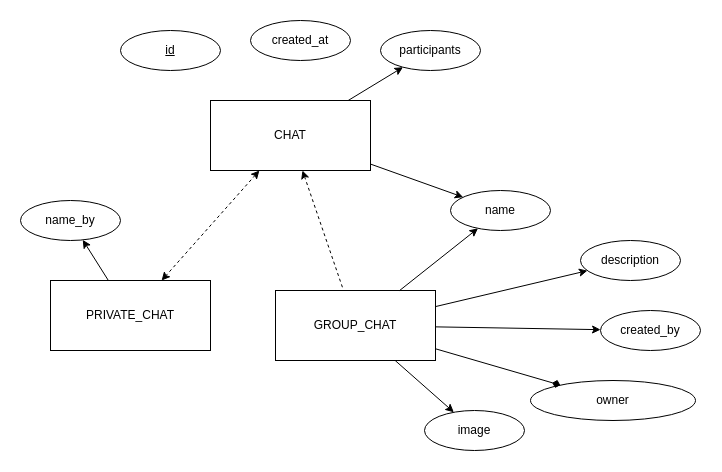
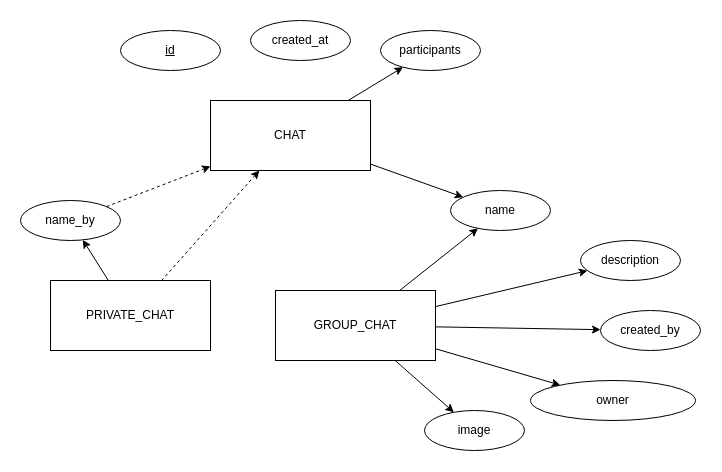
  <mxCell id="0" />
  <mxCell id="1" parent="0" />
  <mxCell id="2" value="CHAT" style="whiteSpace=wrap;html=1;align=center;" vertex="1" parent="1"><mxGeometry x="210" y="100" width="160" height="70" as="geometry" /></mxCell>
  <mxCell id="3" value="id" style="ellipse;whiteSpace=wrap;html=1;align=center;fontStyle=4;" vertex="1" parent="1"><mxGeometry x="120" y="30" width="100" height="40" as="geometry" /></mxCell>
  <mxCell id="4" value="created_at" style="ellipse;whiteSpace=wrap;html=1;align=center;" vertex="1" parent="1"><mxGeometry x="250" y="20" width="100" height="40" as="geometry" /></mxCell>
  <mxCell id="5" value="participants" style="ellipse;whiteSpace=wrap;html=1;align=center;" vertex="1" parent="1"><mxGeometry x="380" y="30" width="100" height="40" as="geometry" /></mxCell>
  <mxCell id="6" value="" style="endArrow=classic;html=1;rounded=0;" edge="1" parent="1" source="2" target="11"><mxGeometry width="50" height="50" relative="1" as="geometry"><mxPoint x="520" y="300" as="sourcePoint" /><mxPoint x="570" y="250" as="targetPoint" /></mxGeometry></mxCell>
  <mxCell id="7" value="" style="endArrow=classic;html=1;rounded=0;" edge="1" parent="1" source="2" target="5"><mxGeometry width="50" height="50" relative="1" as="geometry"><mxPoint x="520" y="300" as="sourcePoint" /><mxPoint x="570" y="250" as="targetPoint" /></mxGeometry></mxCell>
  <mxCell id="8" value="PRIVATE_CHAT" style="whiteSpace=wrap;html=1;align=center;" vertex="1" parent="1"><mxGeometry x="50" y="280" width="160" height="70" as="geometry" /></mxCell>
  <mxCell id="9" value="GROUP_CHAT" style="whiteSpace=wrap;html=1;align=center;" vertex="1" parent="1"><mxGeometry x="275" y="290" width="160" height="70" as="geometry" /></mxCell>
- <mxCell id="10" value="" style="endArrow=classic;html=1;rounded=0;dashed=1;startArrow=classic;startFill=1;" edge="1" parent="1" source="2" target="8"><mxGeometry width="50" height="50" relative="1" as="geometry"><mxPoint x="440" y="340" as="sourcePoint" /><mxPoint x="490" y="290" as="targetPoint" /></mxGeometry></mxCell>
+ <mxCell id="10" value="" style="endArrow=none;html=1;rounded=0;dashed=1;startArrow=classic;startFill=1;" edge="1" parent="1" source="2" target="8"><mxGeometry width="50" height="50" relative="1" as="geometry"><mxPoint x="440" y="340" as="sourcePoint" /><mxPoint x="490" y="290" as="targetPoint" /></mxGeometry></mxCell>
  <mxCell id="11" value="name" style="ellipse;whiteSpace=wrap;html=1;align=center;" vertex="1" parent="1"><mxGeometry x="450" y="190" width="100" height="40" as="geometry" /></mxCell>
  <mxCell id="12" value="description" style="ellipse;whiteSpace=wrap;html=1;align=center;" vertex="1" parent="1"><mxGeometry x="580" y="240" width="100" height="40" as="geometry" /></mxCell>
  <mxCell id="13" value="created_by" style="ellipse;whiteSpace=wrap;html=1;align=center;" vertex="1" parent="1"><mxGeometry x="600" y="310" width="100" height="40" as="geometry" /></mxCell>
  <mxCell id="14" value="owner" style="ellipse;whiteSpace=wrap;html=1;align=center;" vertex="1" parent="1"><mxGeometry x="530" y="380" width="165" height="40" as="geometry" /></mxCell>
  <mxCell id="15" value="image" style="ellipse;whiteSpace=wrap;html=1;align=center;" vertex="1" parent="1"><mxGeometry x="424" y="410" width="100" height="40" as="geometry" /></mxCell>
  <mxCell id="16" value="" style="endArrow=classic;html=1;rounded=0;" edge="1" parent="1" source="9" target="15"><mxGeometry width="50" height="50" relative="1" as="geometry"><mxPoint x="390" y="310" as="sourcePoint" /><mxPoint x="440" y="260" as="targetPoint" /></mxGeometry></mxCell>
- <mxCell id="17" value="" style="endArrow=diamond;html=1;rounded=0;" edge="1" parent="1" source="9" target="14"><mxGeometry width="50" height="50" relative="1" as="geometry"><mxPoint x="390" y="310" as="sourcePoint" /><mxPoint x="440" y="260" as="targetPoint" /></mxGeometry></mxCell>
+ <mxCell id="17" value="" style="endArrow=classic;html=1;rounded=0;" edge="1" parent="1" source="9" target="14"><mxGeometry width="50" height="50" relative="1" as="geometry"><mxPoint x="390" y="310" as="sourcePoint" /><mxPoint x="440" y="260" as="targetPoint" /></mxGeometry></mxCell>
  <mxCell id="18" value="" style="endArrow=classic;html=1;rounded=0;" edge="1" parent="1" source="9" target="13"><mxGeometry width="50" height="50" relative="1" as="geometry"><mxPoint x="390" y="310" as="sourcePoint" /><mxPoint x="440" y="260" as="targetPoint" /></mxGeometry></mxCell>
  <mxCell id="19" value="" style="endArrow=classic;html=1;rounded=0;" edge="1" parent="1" source="9" target="12"><mxGeometry width="50" height="50" relative="1" as="geometry"><mxPoint x="390" y="310" as="sourcePoint" /><mxPoint x="440" y="260" as="targetPoint" /></mxGeometry></mxCell>
  <mxCell id="20" value="" style="endArrow=classic;html=1;rounded=0;" edge="1" parent="1" source="9" target="11"><mxGeometry width="50" height="50" relative="1" as="geometry"><mxPoint x="390" y="310" as="sourcePoint" /><mxPoint x="440" y="260" as="targetPoint" /></mxGeometry></mxCell>
  <mxCell id="21" value="name_by" style="ellipse;whiteSpace=wrap;html=1;align=center;" vertex="1" parent="1"><mxGeometry x="20" y="200" width="100" height="40" as="geometry" /></mxCell>
  <mxCell id="22" value="" style="endArrow=classic;html=1;rounded=0;" edge="1" parent="1" source="8" target="21"><mxGeometry width="50" height="50" relative="1" as="geometry"><mxPoint x="400" y="380" as="sourcePoint" /><mxPoint x="413" y="440" as="targetPoint" /></mxGeometry></mxCell>
- <mxCell id="23" value="" style="endArrow=none;html=1;rounded=0;dashed=1;startArrow=classic;startFill=1;" edge="1" parent="1" source="2" target="9"><mxGeometry width="50" height="50" relative="1" as="geometry"><mxPoint x="408" y="270" as="sourcePoint" /><mxPoint x="310" y="380" as="targetPoint" /></mxGeometry></mxCell>
+ <mxCell id="23" value="" style="endArrow=none;html=1;rounded=0;dashed=1;startArrow=classic;startFill=1;" edge="1" parent="1" source="2" target="21"><mxGeometry width="50" height="50" relative="1" as="geometry"><mxPoint x="408" y="270" as="sourcePoint" /><mxPoint x="310" y="380" as="targetPoint" /></mxGeometry></mxCell>
